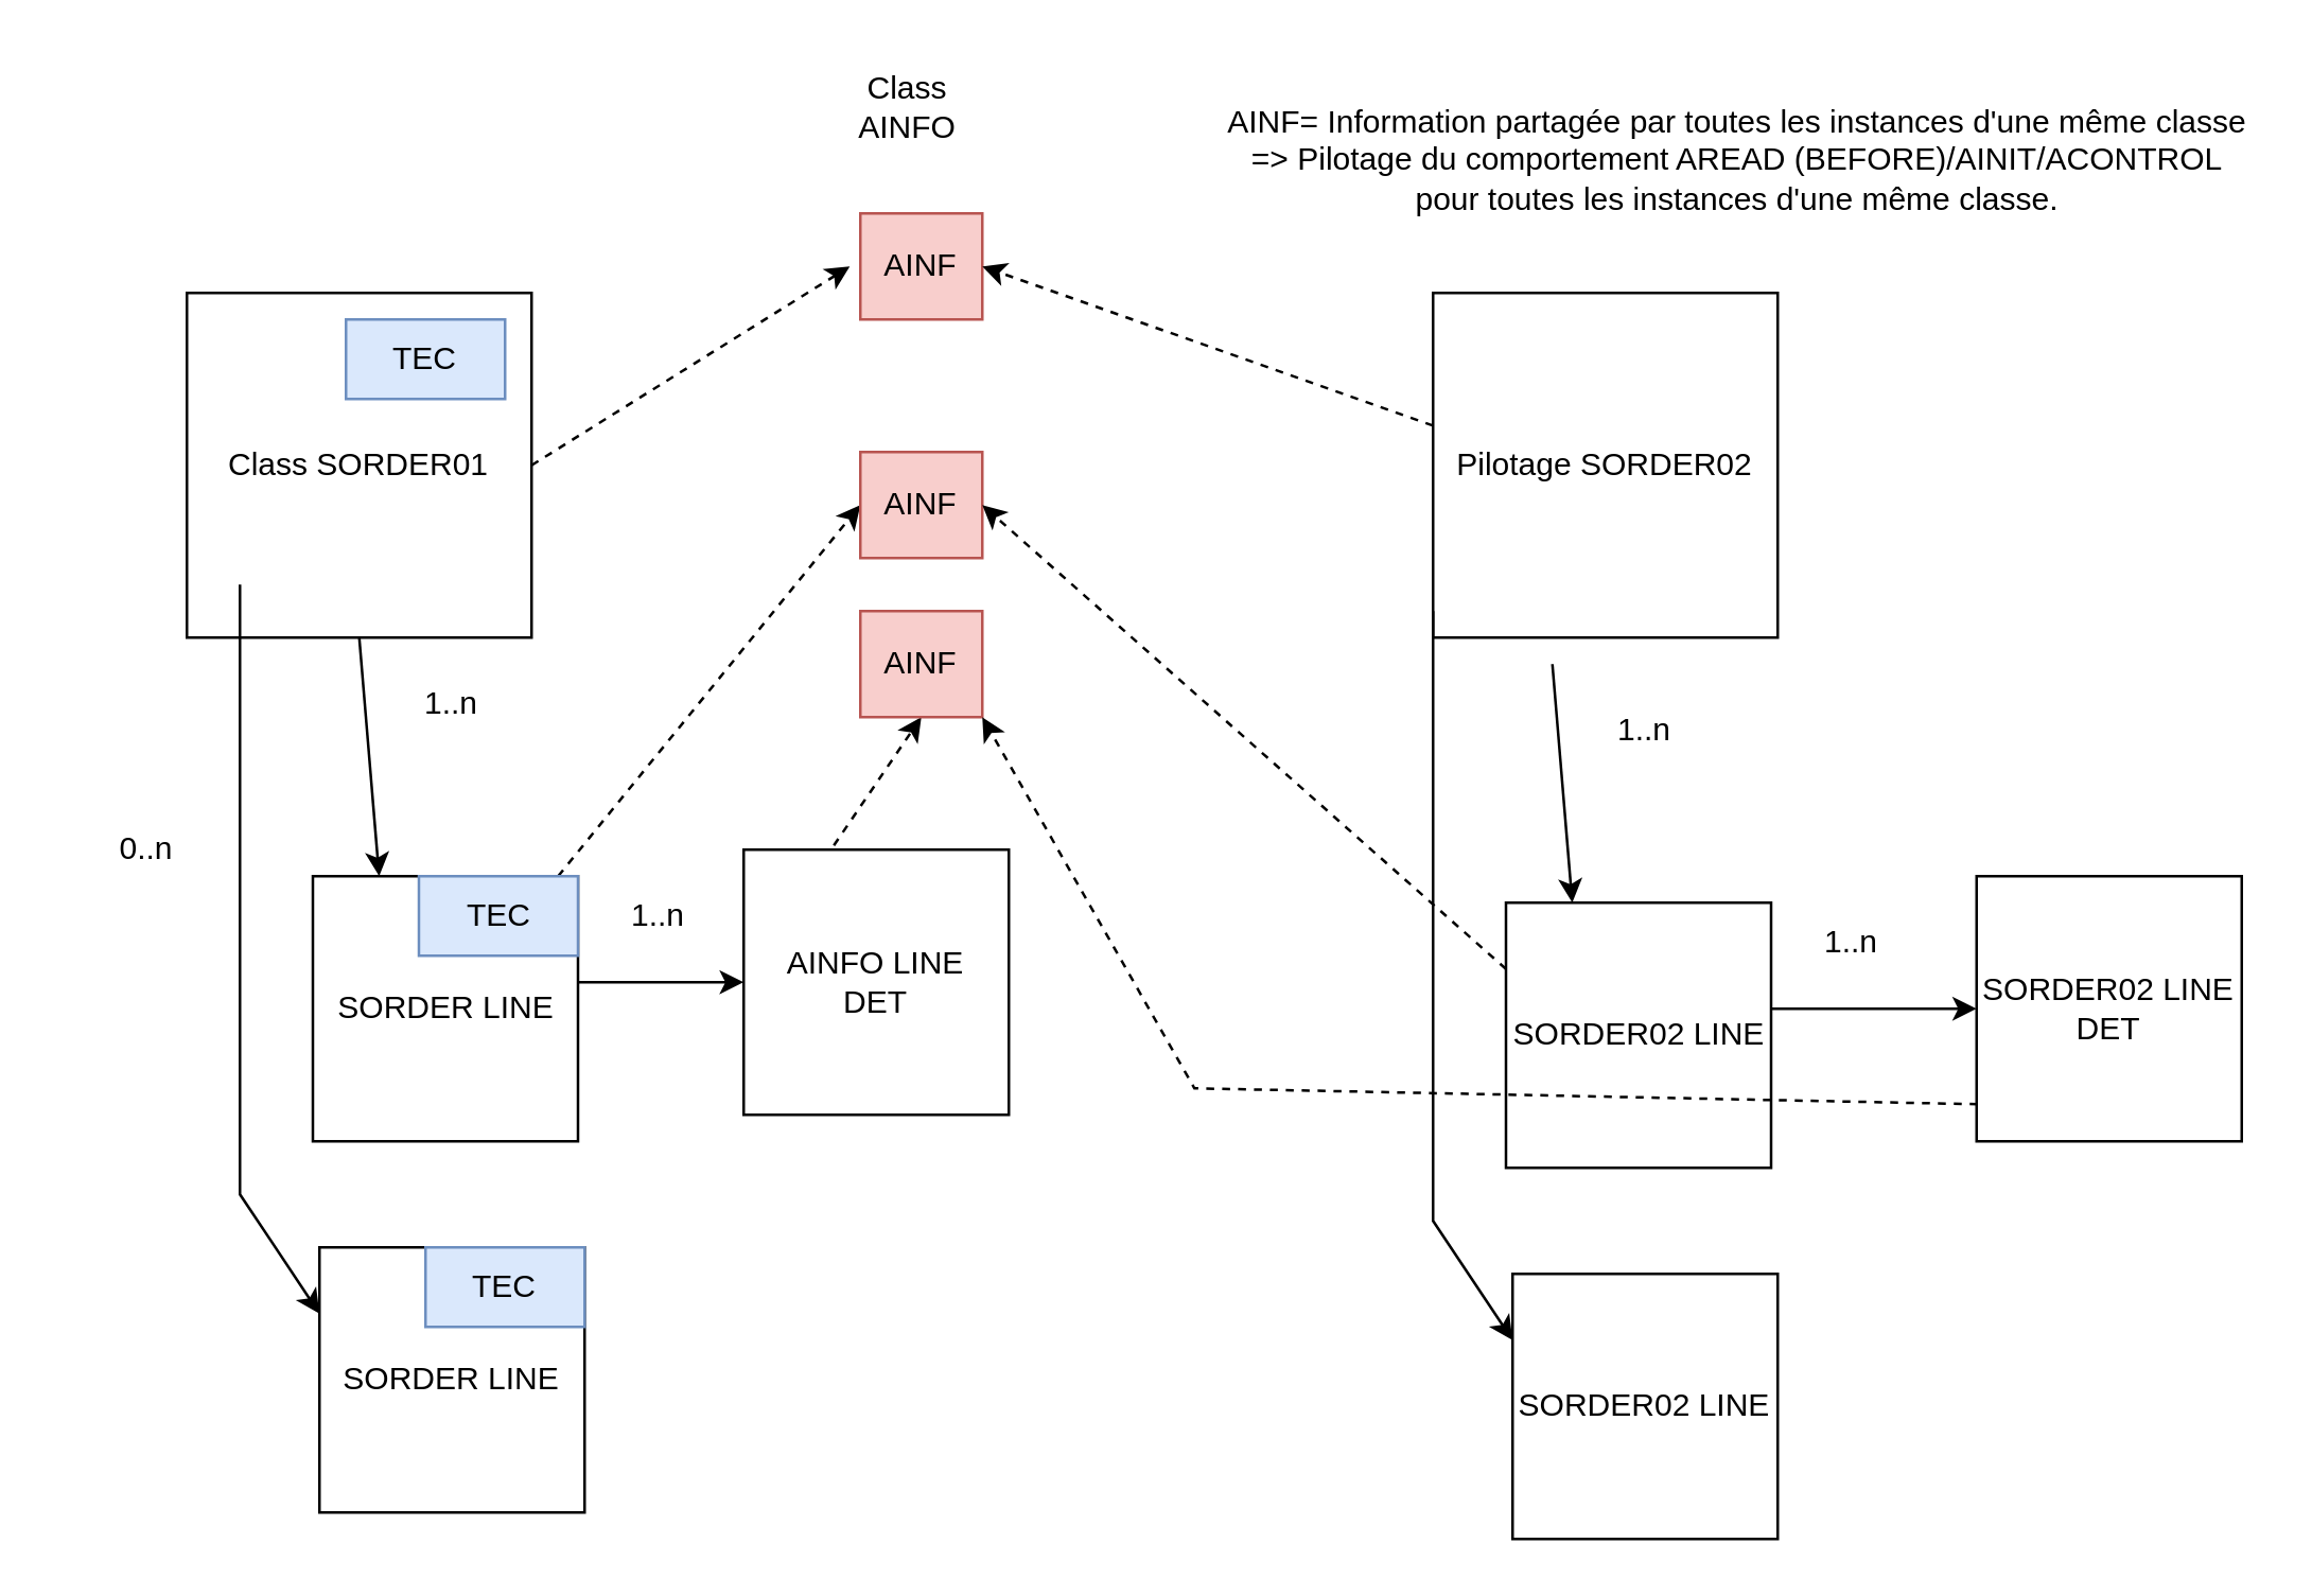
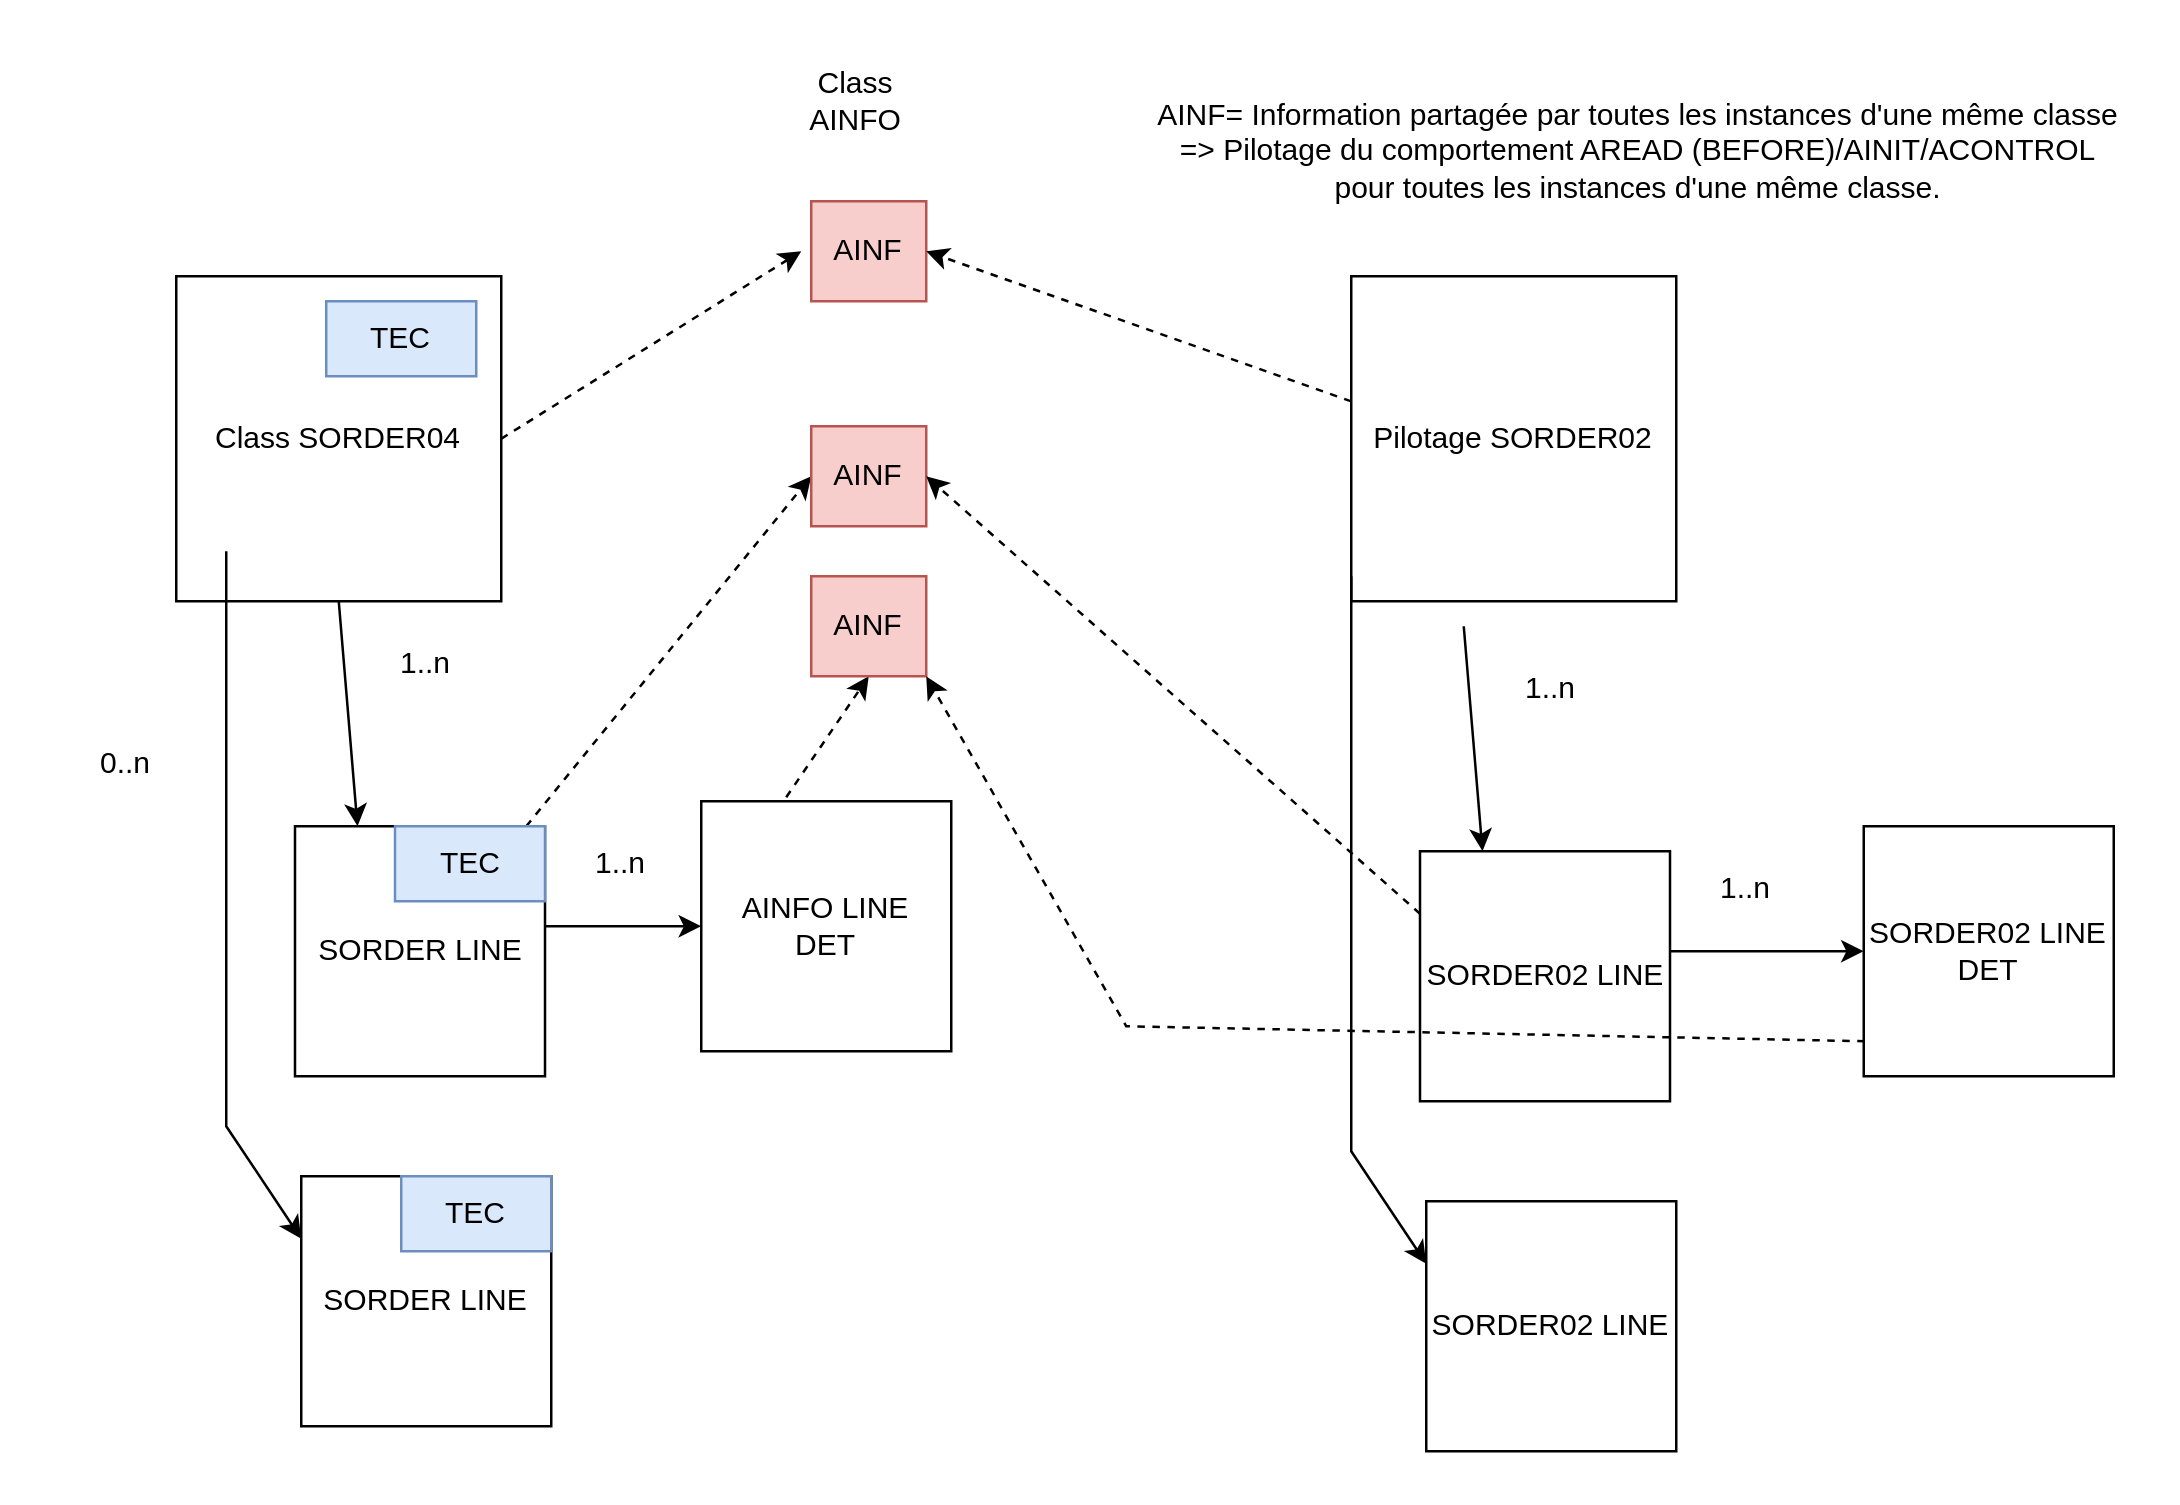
  <mxCell id="0" />
  <mxCell id="1" parent="0" />
- <mxCell id="2" value="Class SORDER01" style="whiteSpace=wrap;html=1;aspect=fixed;" vertex="1" parent="1"><mxGeometry x="70" y="110" width="130" height="130" as="geometry" /></mxCell>
+ <mxCell id="2" value="Class SORDER04" style="whiteSpace=wrap;html=1;aspect=fixed;" vertex="1" parent="1"><mxGeometry x="70" y="110" width="130" height="130" as="geometry" /></mxCell>
  <mxCell id="3" value="SORDER LINE" style="whiteSpace=wrap;html=1;aspect=fixed;" vertex="1" parent="1"><mxGeometry x="117.5" y="330" width="100" height="100" as="geometry" /></mxCell>
  <mxCell id="4" value="SORDER LINE" style="whiteSpace=wrap;html=1;aspect=fixed;" vertex="1" parent="1"><mxGeometry x="120" y="470" width="100" height="100" as="geometry" /></mxCell>
  <mxCell id="5" value="" style="endArrow=classic;html=1;rounded=0;dashed=1;exitX=1;exitY=0.5;exitDx=0;exitDy=0;" edge="1" parent="1" source="2"><mxGeometry width="50" height="50" relative="1" as="geometry"><mxPoint x="180" y="180" as="sourcePoint" /><mxPoint x="320" y="100" as="targetPoint" /></mxGeometry></mxCell>
  <mxCell id="6" value="" style="endArrow=classic;html=1;rounded=0;exitX=0.5;exitY=1;exitDx=0;exitDy=0;entryX=0.25;entryY=0;entryDx=0;entryDy=0;" edge="1" parent="1" source="2" target="3"><mxGeometry width="50" height="50" relative="1" as="geometry"><mxPoint x="70" y="282" as="sourcePoint" /><mxPoint x="120" y="310" as="targetPoint" /></mxGeometry></mxCell>
  <mxCell id="7" value="AINF= Information partagée par toutes les instances d'une même classe&lt;br&gt;=&amp;gt; Pilotage du comportement AREAD (BEFORE)/AINIT/ACONTROL pour toutes les instances d'une même classe." style="text;html=1;align=center;verticalAlign=middle;whiteSpace=wrap;rounded=0;" vertex="1" parent="1"><mxGeometry x="460" y="20" width="390" height="80" as="geometry" /></mxCell>
  <mxCell id="8" value="1..n" style="text;html=1;align=center;verticalAlign=middle;whiteSpace=wrap;rounded=0;" vertex="1" parent="1"><mxGeometry x="140" y="250" width="60" height="30" as="geometry" /></mxCell>
  <mxCell id="9" value="" style="endArrow=classic;html=1;rounded=0;exitX=0.25;exitY=1;exitDx=0;exitDy=0;entryX=0;entryY=0.25;entryDx=0;entryDy=0;" edge="1" parent="1" target="4"><mxGeometry width="50" height="50" relative="1" as="geometry"><mxPoint x="90" y="220" as="sourcePoint" /><mxPoint x="90" y="450" as="targetPoint" /><Array as="points"><mxPoint x="90" y="450" /></Array></mxGeometry></mxCell>
- <mxCell id="10" value="0..n" style="text;html=1;align=center;verticalAlign=middle;whiteSpace=wrap;rounded=0;" vertex="1" parent="1"><mxGeometry x="25" y="305" width="60" height="30" as="geometry" /></mxCell>
+ <mxCell id="10" value="0..n" style="text;html=1;align=center;verticalAlign=middle;whiteSpace=wrap;rounded=0;" vertex="1" parent="1"><mxGeometry x="20" y="290" width="60" height="30" as="geometry" /></mxCell>
  <mxCell id="11" value="AINFO LINE&lt;br&gt;DET" style="whiteSpace=wrap;html=1;aspect=fixed;" vertex="1" parent="1"><mxGeometry x="280" y="320" width="100" height="100" as="geometry" /></mxCell>
  <mxCell id="12" value="" style="endArrow=classic;html=1;rounded=0;exitX=0.5;exitY=1;exitDx=0;exitDy=0;entryX=0;entryY=0.5;entryDx=0;entryDy=0;" edge="1" parent="1" target="11"><mxGeometry width="50" height="50" relative="1" as="geometry"><mxPoint x="217.5" y="370" as="sourcePoint" /><mxPoint x="225.5" y="460" as="targetPoint" /></mxGeometry></mxCell>
  <mxCell id="13" value="" style="endArrow=classic;html=1;rounded=0;exitX=0.925;exitY=0;exitDx=0;exitDy=0;entryX=0;entryY=0.5;entryDx=0;entryDy=0;dashed=1;exitPerimeter=0;" edge="1" parent="1" source="3" target="20"><mxGeometry width="50" height="50" relative="1" as="geometry"><mxPoint x="215" y="310" as="sourcePoint" /><mxPoint x="300" y="190" as="targetPoint" /></mxGeometry></mxCell>
  <mxCell id="14" value="" style="endArrow=classic;html=1;rounded=0;exitX=0.34;exitY=-0.016;exitDx=0;exitDy=0;entryX=0.5;entryY=1;entryDx=0;entryDy=0;dashed=1;exitPerimeter=0;" edge="1" parent="1" source="11" target="30"><mxGeometry width="50" height="50" relative="1" as="geometry"><mxPoint x="375.25" y="310" as="sourcePoint" /><mxPoint x="440" y="220" as="targetPoint" /></mxGeometry></mxCell>
  <mxCell id="15" value="1..n" style="text;html=1;align=center;verticalAlign=middle;whiteSpace=wrap;rounded=0;" vertex="1" parent="1"><mxGeometry x="217.5" y="330" width="60" height="30" as="geometry" /></mxCell>
  <mxCell id="16" value="AINF" style="rounded=0;whiteSpace=wrap;html=1;fillColor=#f8cecc;strokeColor=#b85450;" vertex="1" parent="1"><mxGeometry x="324" y="80" width="46" height="40" as="geometry" /></mxCell>
  <mxCell id="17" value="Class AINFO" style="text;html=1;align=center;verticalAlign=middle;whiteSpace=wrap;rounded=0;" vertex="1" parent="1"><mxGeometry x="312" y="25" width="60" height="30" as="geometry" /></mxCell>
  <mxCell id="18" value="Pilotage SORDER02" style="whiteSpace=wrap;html=1;aspect=fixed;" vertex="1" parent="1"><mxGeometry x="540" y="110" width="130" height="130" as="geometry" /></mxCell>
  <mxCell id="19" value="" style="endArrow=classic;html=1;rounded=0;exitX=0;exitY=0.385;exitDx=0;exitDy=0;exitPerimeter=0;entryX=1;entryY=0.5;entryDx=0;entryDy=0;dashed=1;" edge="1" parent="1" source="18" target="16"><mxGeometry width="50" height="50" relative="1" as="geometry"><mxPoint x="460" y="165" as="sourcePoint" /><mxPoint x="510" y="115" as="targetPoint" /></mxGeometry></mxCell>
  <mxCell id="20" value="AINF" style="rounded=0;whiteSpace=wrap;html=1;fillColor=#f8cecc;strokeColor=#b85450;" vertex="1" parent="1"><mxGeometry x="324" y="170" width="46" height="40" as="geometry" /></mxCell>
  <mxCell id="21" value="" style="endArrow=classic;html=1;rounded=0;entryX=1;entryY=0.5;entryDx=0;entryDy=0;dashed=1;exitX=0;exitY=0.25;exitDx=0;exitDy=0;" edge="1" parent="1" source="22" target="20"><mxGeometry width="50" height="50" relative="1" as="geometry"><mxPoint x="530" y="310" as="sourcePoint" /><mxPoint x="484" y="205" as="targetPoint" /></mxGeometry></mxCell>
  <mxCell id="22" value="SORDER02 LINE" style="whiteSpace=wrap;html=1;aspect=fixed;" vertex="1" parent="1"><mxGeometry x="567.5" y="340" width="100" height="100" as="geometry" /></mxCell>
  <mxCell id="23" value="SORDER02 LINE" style="whiteSpace=wrap;html=1;aspect=fixed;" vertex="1" parent="1"><mxGeometry x="570" y="480" width="100" height="100" as="geometry" /></mxCell>
  <mxCell id="24" value="" style="endArrow=classic;html=1;rounded=0;exitX=0.5;exitY=1;exitDx=0;exitDy=0;entryX=0.25;entryY=0;entryDx=0;entryDy=0;" edge="1" parent="1" target="22"><mxGeometry width="50" height="50" relative="1" as="geometry"><mxPoint x="585" y="250" as="sourcePoint" /><mxPoint x="570" y="320" as="targetPoint" /></mxGeometry></mxCell>
  <mxCell id="25" value="1..n" style="text;html=1;align=center;verticalAlign=middle;whiteSpace=wrap;rounded=0;" vertex="1" parent="1"><mxGeometry x="590" y="260" width="60" height="30" as="geometry" /></mxCell>
  <mxCell id="26" value="" style="endArrow=classic;html=1;rounded=0;exitX=0.25;exitY=1;exitDx=0;exitDy=0;entryX=0;entryY=0.25;entryDx=0;entryDy=0;" edge="1" parent="1" target="23"><mxGeometry width="50" height="50" relative="1" as="geometry"><mxPoint x="540" y="230" as="sourcePoint" /><mxPoint x="540" y="460" as="targetPoint" /><Array as="points"><mxPoint x="540" y="460" /></Array></mxGeometry></mxCell>
  <mxCell id="27" value="SORDER02 LINE&lt;br&gt;DET" style="whiteSpace=wrap;html=1;aspect=fixed;" vertex="1" parent="1"><mxGeometry x="745" y="330" width="100" height="100" as="geometry" /></mxCell>
  <mxCell id="28" value="" style="endArrow=classic;html=1;rounded=0;exitX=0.5;exitY=1;exitDx=0;exitDy=0;entryX=0;entryY=0.5;entryDx=0;entryDy=0;" edge="1" parent="1" target="27"><mxGeometry width="50" height="50" relative="1" as="geometry"><mxPoint x="667.5" y="380" as="sourcePoint" /><mxPoint x="675.5" y="470" as="targetPoint" /></mxGeometry></mxCell>
  <mxCell id="29" value="1..n" style="text;html=1;align=center;verticalAlign=middle;whiteSpace=wrap;rounded=0;" vertex="1" parent="1"><mxGeometry x="667.5" y="340" width="60" height="30" as="geometry" /></mxCell>
  <mxCell id="30" value="AINF" style="rounded=0;whiteSpace=wrap;html=1;fillColor=#f8cecc;strokeColor=#b85450;" vertex="1" parent="1"><mxGeometry x="324" y="230" width="46" height="40" as="geometry" /></mxCell>
  <mxCell id="31" value="" style="endArrow=classic;html=1;rounded=0;exitX=0.004;exitY=0.86;exitDx=0;exitDy=0;entryX=1;entryY=1;entryDx=0;entryDy=0;dashed=1;exitPerimeter=0;" edge="1" parent="1" source="27" target="30"><mxGeometry width="50" height="50" relative="1" as="geometry"><mxPoint x="448.25" y="340" as="sourcePoint" /><mxPoint x="420" y="300" as="targetPoint" /><Array as="points"><mxPoint x="450" y="410" /></Array></mxGeometry></mxCell>
  <mxCell id="32" value="TEC" style="rounded=0;whiteSpace=wrap;html=1;fillColor=#dae8fc;strokeColor=#6c8ebf;" vertex="1" parent="1"><mxGeometry x="130" y="120" width="60" height="30" as="geometry" /></mxCell>
  <mxCell id="33" value="TEC" style="rounded=0;whiteSpace=wrap;html=1;fillColor=#dae8fc;strokeColor=#6c8ebf;" vertex="1" parent="1"><mxGeometry x="157.5" y="330" width="60" height="30" as="geometry" /></mxCell>
  <mxCell id="34" value="TEC" style="rounded=0;whiteSpace=wrap;html=1;fillColor=#dae8fc;strokeColor=#6c8ebf;" vertex="1" parent="1"><mxGeometry x="160" y="470" width="60" height="30" as="geometry" /></mxCell>
